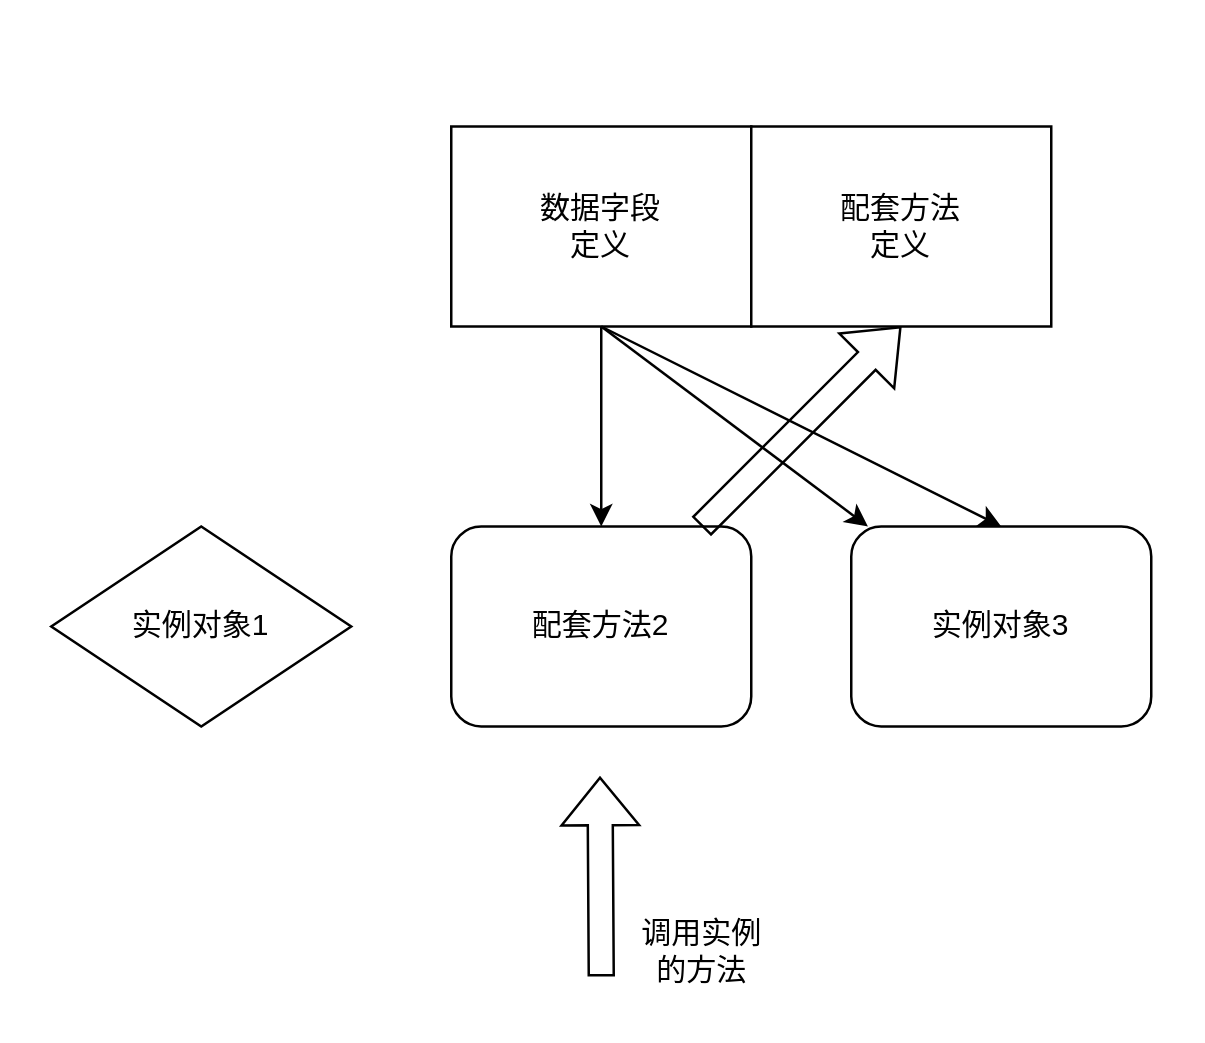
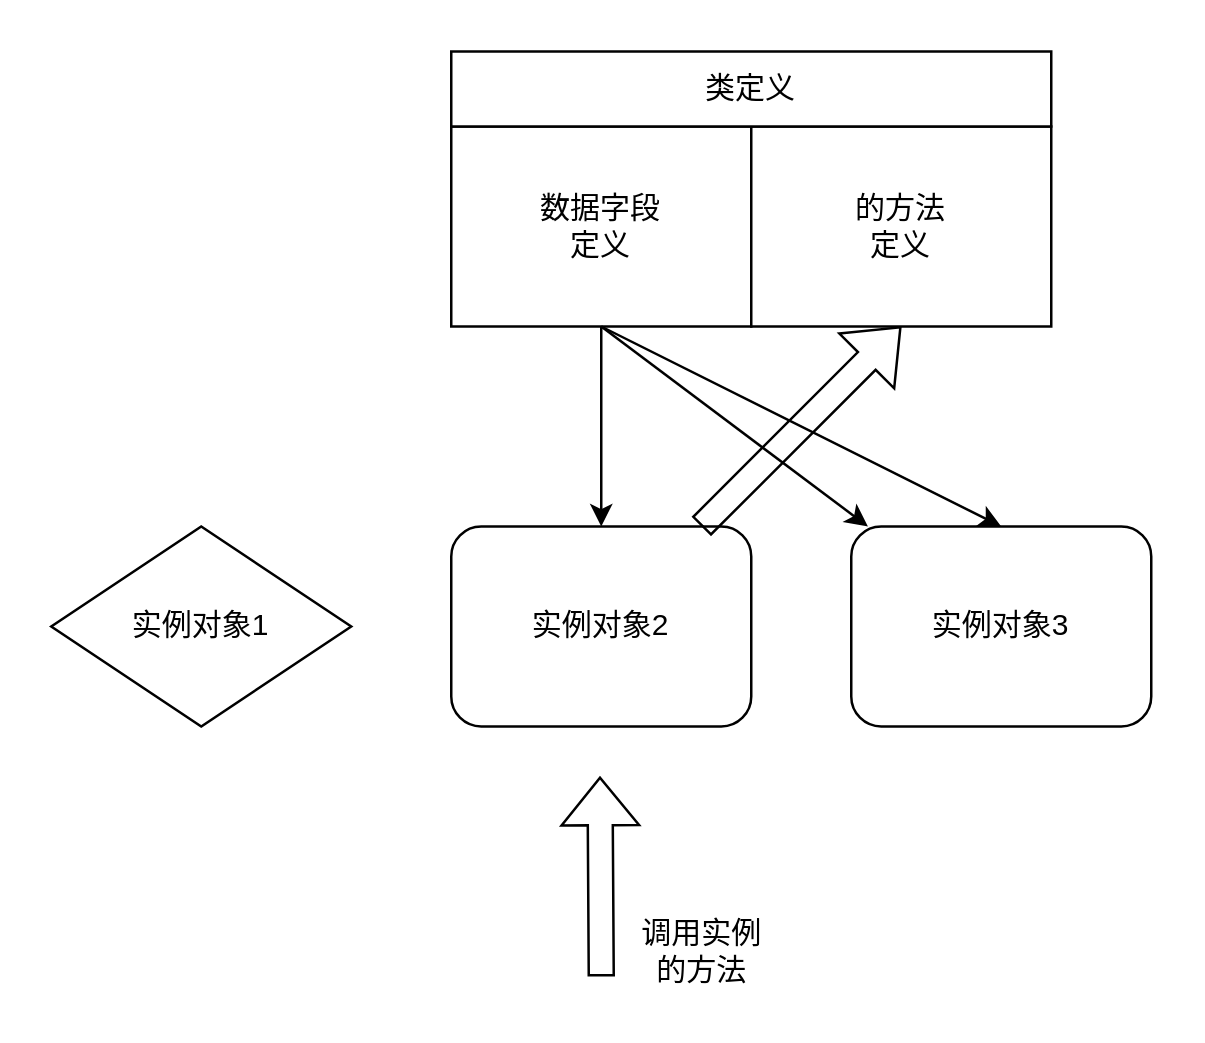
  <mxCell id="0" />
  <mxCell id="1" parent="0" />
  <mxCell id="2" value="数据字段&lt;br&gt;定义" style="rounded=0;whiteSpace=wrap;html=1;" vertex="1" parent="1"><mxGeometry x="180" y="50" width="120" height="80" as="geometry" /></mxCell>
- <mxCell id="3" value="配套方法&lt;br&gt;定义" style="rounded=0;whiteSpace=wrap;html=1;" vertex="1" parent="1"><mxGeometry x="300" y="50" width="120" height="80" as="geometry" /></mxCell>
+ <mxCell id="3" value="的方法&lt;br&gt;定义" style="rounded=0;whiteSpace=wrap;html=1;" vertex="1" parent="1"><mxGeometry x="300" y="50" width="120" height="80" as="geometry" /></mxCell>
+ <mxCell id="4" value="类定义" style="rounded=0;whiteSpace=wrap;html=1;" vertex="1" parent="1"><mxGeometry x="180" y="20" width="240" height="30" as="geometry" /></mxCell>
  <mxCell id="5" value="实例对象1" style="rhombus;whiteSpace=wrap;html=1;" vertex="1" parent="1"><mxGeometry x="20" y="210" width="120" height="80" as="geometry" /></mxCell>
- <mxCell id="6" value="配套方法2" style="rounded=1;whiteSpace=wrap;html=1;" vertex="1" parent="1"><mxGeometry x="180" y="210" width="120" height="80" as="geometry" /></mxCell>
+ <mxCell id="6" value="实例对象2" style="rounded=1;whiteSpace=wrap;html=1;" vertex="1" parent="1"><mxGeometry x="180" y="210" width="120" height="80" as="geometry" /></mxCell>
  <mxCell id="7" value="实例对象3" style="rounded=1;whiteSpace=wrap;html=1;" vertex="1" parent="1"><mxGeometry x="340" y="210" width="120" height="80" as="geometry" /></mxCell>
  <mxCell id="8" value="" style="endArrow=classic;html=1;rounded=0;exitX=0.5;exitY=1;exitDx=0;exitDy=0;" edge="1" parent="1" source="2" target="7"><mxGeometry width="50" height="50" relative="1" as="geometry"><mxPoint x="120" y="170" as="sourcePoint" /><mxPoint x="170" y="120" as="targetPoint" /></mxGeometry></mxCell>
  <mxCell id="9" value="" style="endArrow=classic;html=1;rounded=0;entryX=0.5;entryY=0;entryDx=0;entryDy=0;" edge="1" parent="1" target="6"><mxGeometry width="50" height="50" relative="1" as="geometry"><mxPoint x="240" y="130" as="sourcePoint" /><mxPoint x="130" y="140" as="targetPoint" /></mxGeometry></mxCell>
  <mxCell id="10" value="" style="endArrow=classic;html=1;rounded=0;entryX=0.5;entryY=0;entryDx=0;entryDy=0;" edge="1" parent="1" target="7"><mxGeometry width="50" height="50" relative="1" as="geometry"><mxPoint x="240" y="130" as="sourcePoint" /><mxPoint x="380" y="150" as="targetPoint" /></mxGeometry></mxCell>
  <mxCell id="11" value="" style="shape=flexArrow;endArrow=classic;html=1;rounded=0;" edge="1" parent="1"><mxGeometry width="50" height="50" relative="1" as="geometry"><mxPoint x="240" y="390" as="sourcePoint" /><mxPoint x="239.5" y="310" as="targetPoint" /></mxGeometry></mxCell>
  <mxCell id="12" value="调用实例&lt;br&gt;的方法" style="text;html=1;align=center;verticalAlign=middle;resizable=0;points=[];autosize=1;strokeColor=none;fillColor=none;" vertex="1" parent="1"><mxGeometry x="250" y="365" width="60" height="30" as="geometry" /></mxCell>
  <mxCell id="13" value="" style="shape=flexArrow;endArrow=classic;html=1;rounded=0;entryX=0.5;entryY=1;entryDx=0;entryDy=0;" edge="1" parent="1" source="6" target="3"><mxGeometry width="50" height="50" relative="1" as="geometry"><mxPoint x="270" y="200" as="sourcePoint" /><mxPoint x="320" y="150" as="targetPoint" /></mxGeometry></mxCell>
